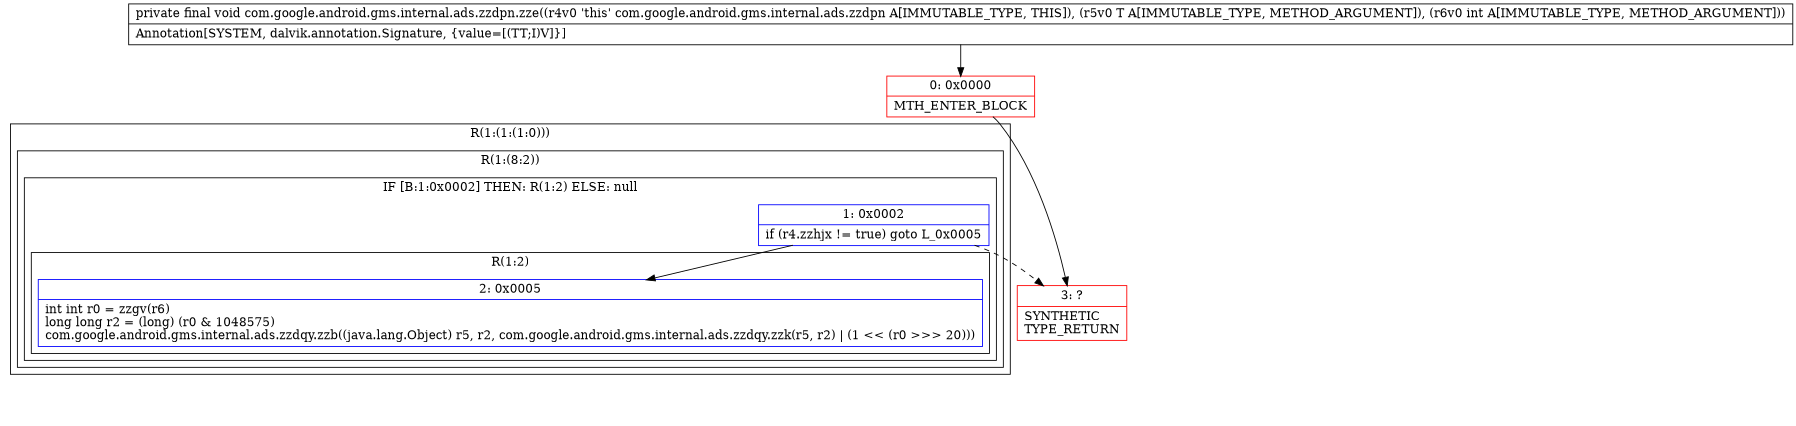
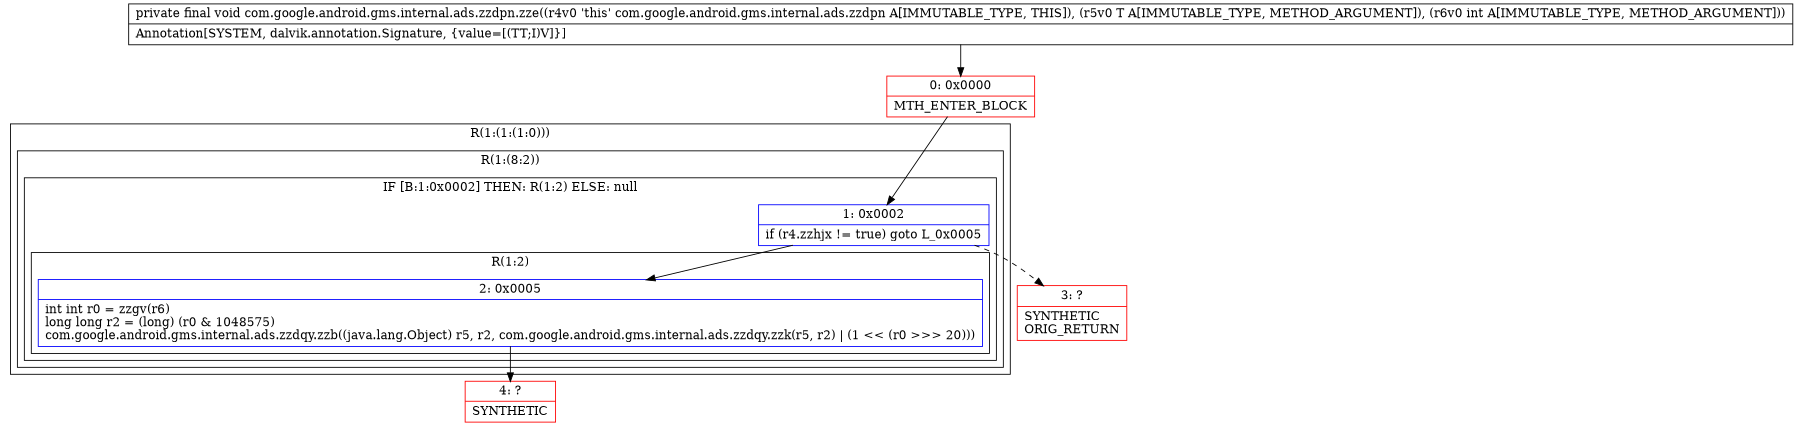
  digraph {
    node [color=red shape=record]
    n1 [color=blue label="{2\:\ 0x0005|int int r0 = zzgv(r6)\llong long r2 = (long) (r0 & 1048575)\lcom.google.android.gms.internal.ads.zzdqy.zzb((java.lang.Object) r5, r2, com.google.android.gms.internal.ads.zzdqy.zzk(r5, r2) \| (1 \<\< (r0 \>\>\> 20)))\l}"]
    n2 [color=blue label="{1\:\ 0x0002|if (r4.zzhjx != true) goto L_0x0005\l}"]
-   n4 [label="{3\:\ ?|SYNTHETIC\lTYPE_RETURN\l}"]
+   n3 [label="{4\:\ ?|SYNTHETIC\l}"]
+   n4 [label="{3\:\ ?|SYNTHETIC\lORIG_RETURN\l}"]
    n5 [label="{0\:\ 0x0000|MTH_ENTER_BLOCK\l}"]
    n6 [label="{private final void com.google.android.gms.internal.ads.zzdpn.zze((r4v0 'this' com.google.android.gms.internal.ads.zzdpn A[IMMUTABLE_TYPE, THIS]), (r5v0 T A[IMMUTABLE_TYPE, METHOD_ARGUMENT]), (r6v0 int A[IMMUTABLE_TYPE, METHOD_ARGUMENT]))  | Annotation[SYSTEM, dalvik.annotation.Signature, \{value=[(TT;I)V]\}]\l}" color=""]
    subgraph cluster_1 {
      label="R(1:(1:(1:0)))"
      subgraph cluster_2 {
        label="R(1:(8:2))"
        subgraph cluster_3 {
          label="IF [B:1:0x0002] THEN: R(1:2) ELSE: null"
          n2
          subgraph cluster_4 {
            label="R(1:2)"
            n1
          }
        }
      }
    }
+   n1 -> n3
    n2 -> n1
    n2 -> n4 [style=dashed]
-   n5 -> n4
+   n5 -> n2
    n6 -> n5
  }
